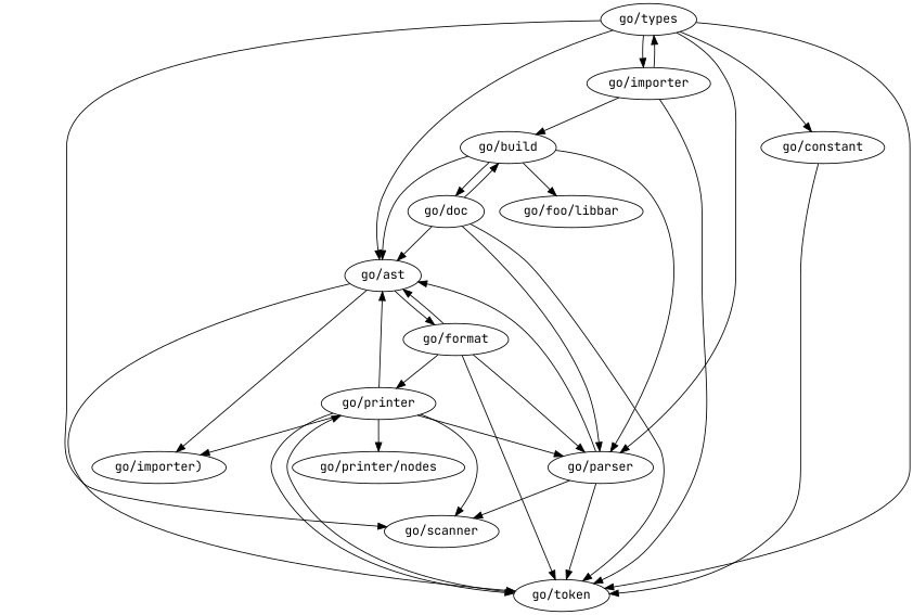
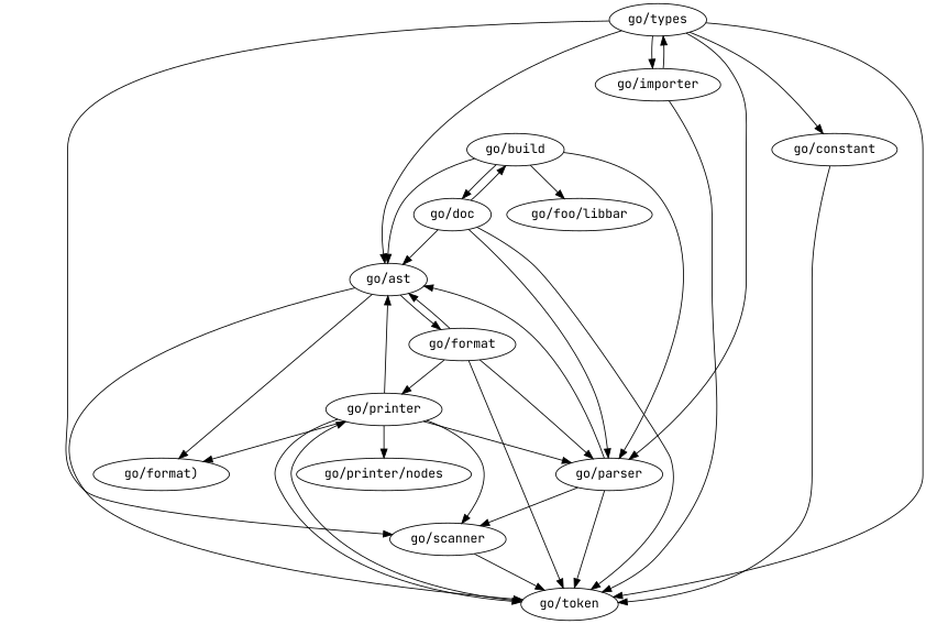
  digraph {
    fontname="JetBrains Mono"
    node [fontname="JetBrains Mono"]
    edge [fontname="JetBrains Mono"]
    n1 [label="go/ast"]
    n2 [label="go/format"]
    n3 [label="go/token"]
-   n4 [label="go/importer)"]
+   n4 [label="go/format)"]
    n5 [label="go/parser"]
    n6 [label="go/printer"]
    n7 [label="go/scanner"]
    n8 [label="go/printer/nodes"]
    n9 [label="go/build"]
    n10 [label="go/doc"]
    n11 [label="go/foo/libbar"]
    n12 [label="go/constant"]
    n13 [label="go/importer"]
    n14 [label="go/types"]
    n1 -> n2
    n1 -> n3
    n1 -> n4
    n2 -> n1
    n2 -> n3
    n2 -> n5
    n2 -> n6
    n3 -> n6
    n5 -> n1
    n5 -> n3
    n5 -> n7
    n6 -> n1
    n6 -> n3
    n6 -> n4
    n6 -> n5
    n6 -> n7
    n6 -> n8
+   n7 -> n3
    n9 -> n1
    n9 -> n5
    n9 -> n10
    n9 -> n11
    n10 -> n1
    n10 -> n3
    n10 -> n5
    n10 -> n9
    n12 -> n3
    n13 -> n3
-   n13 -> n9
    n13 -> n14
    n14 -> n1
    n14 -> n3
    n14 -> n5
    n14 -> n7
    n14 -> n12
    n14 -> n13
  }
